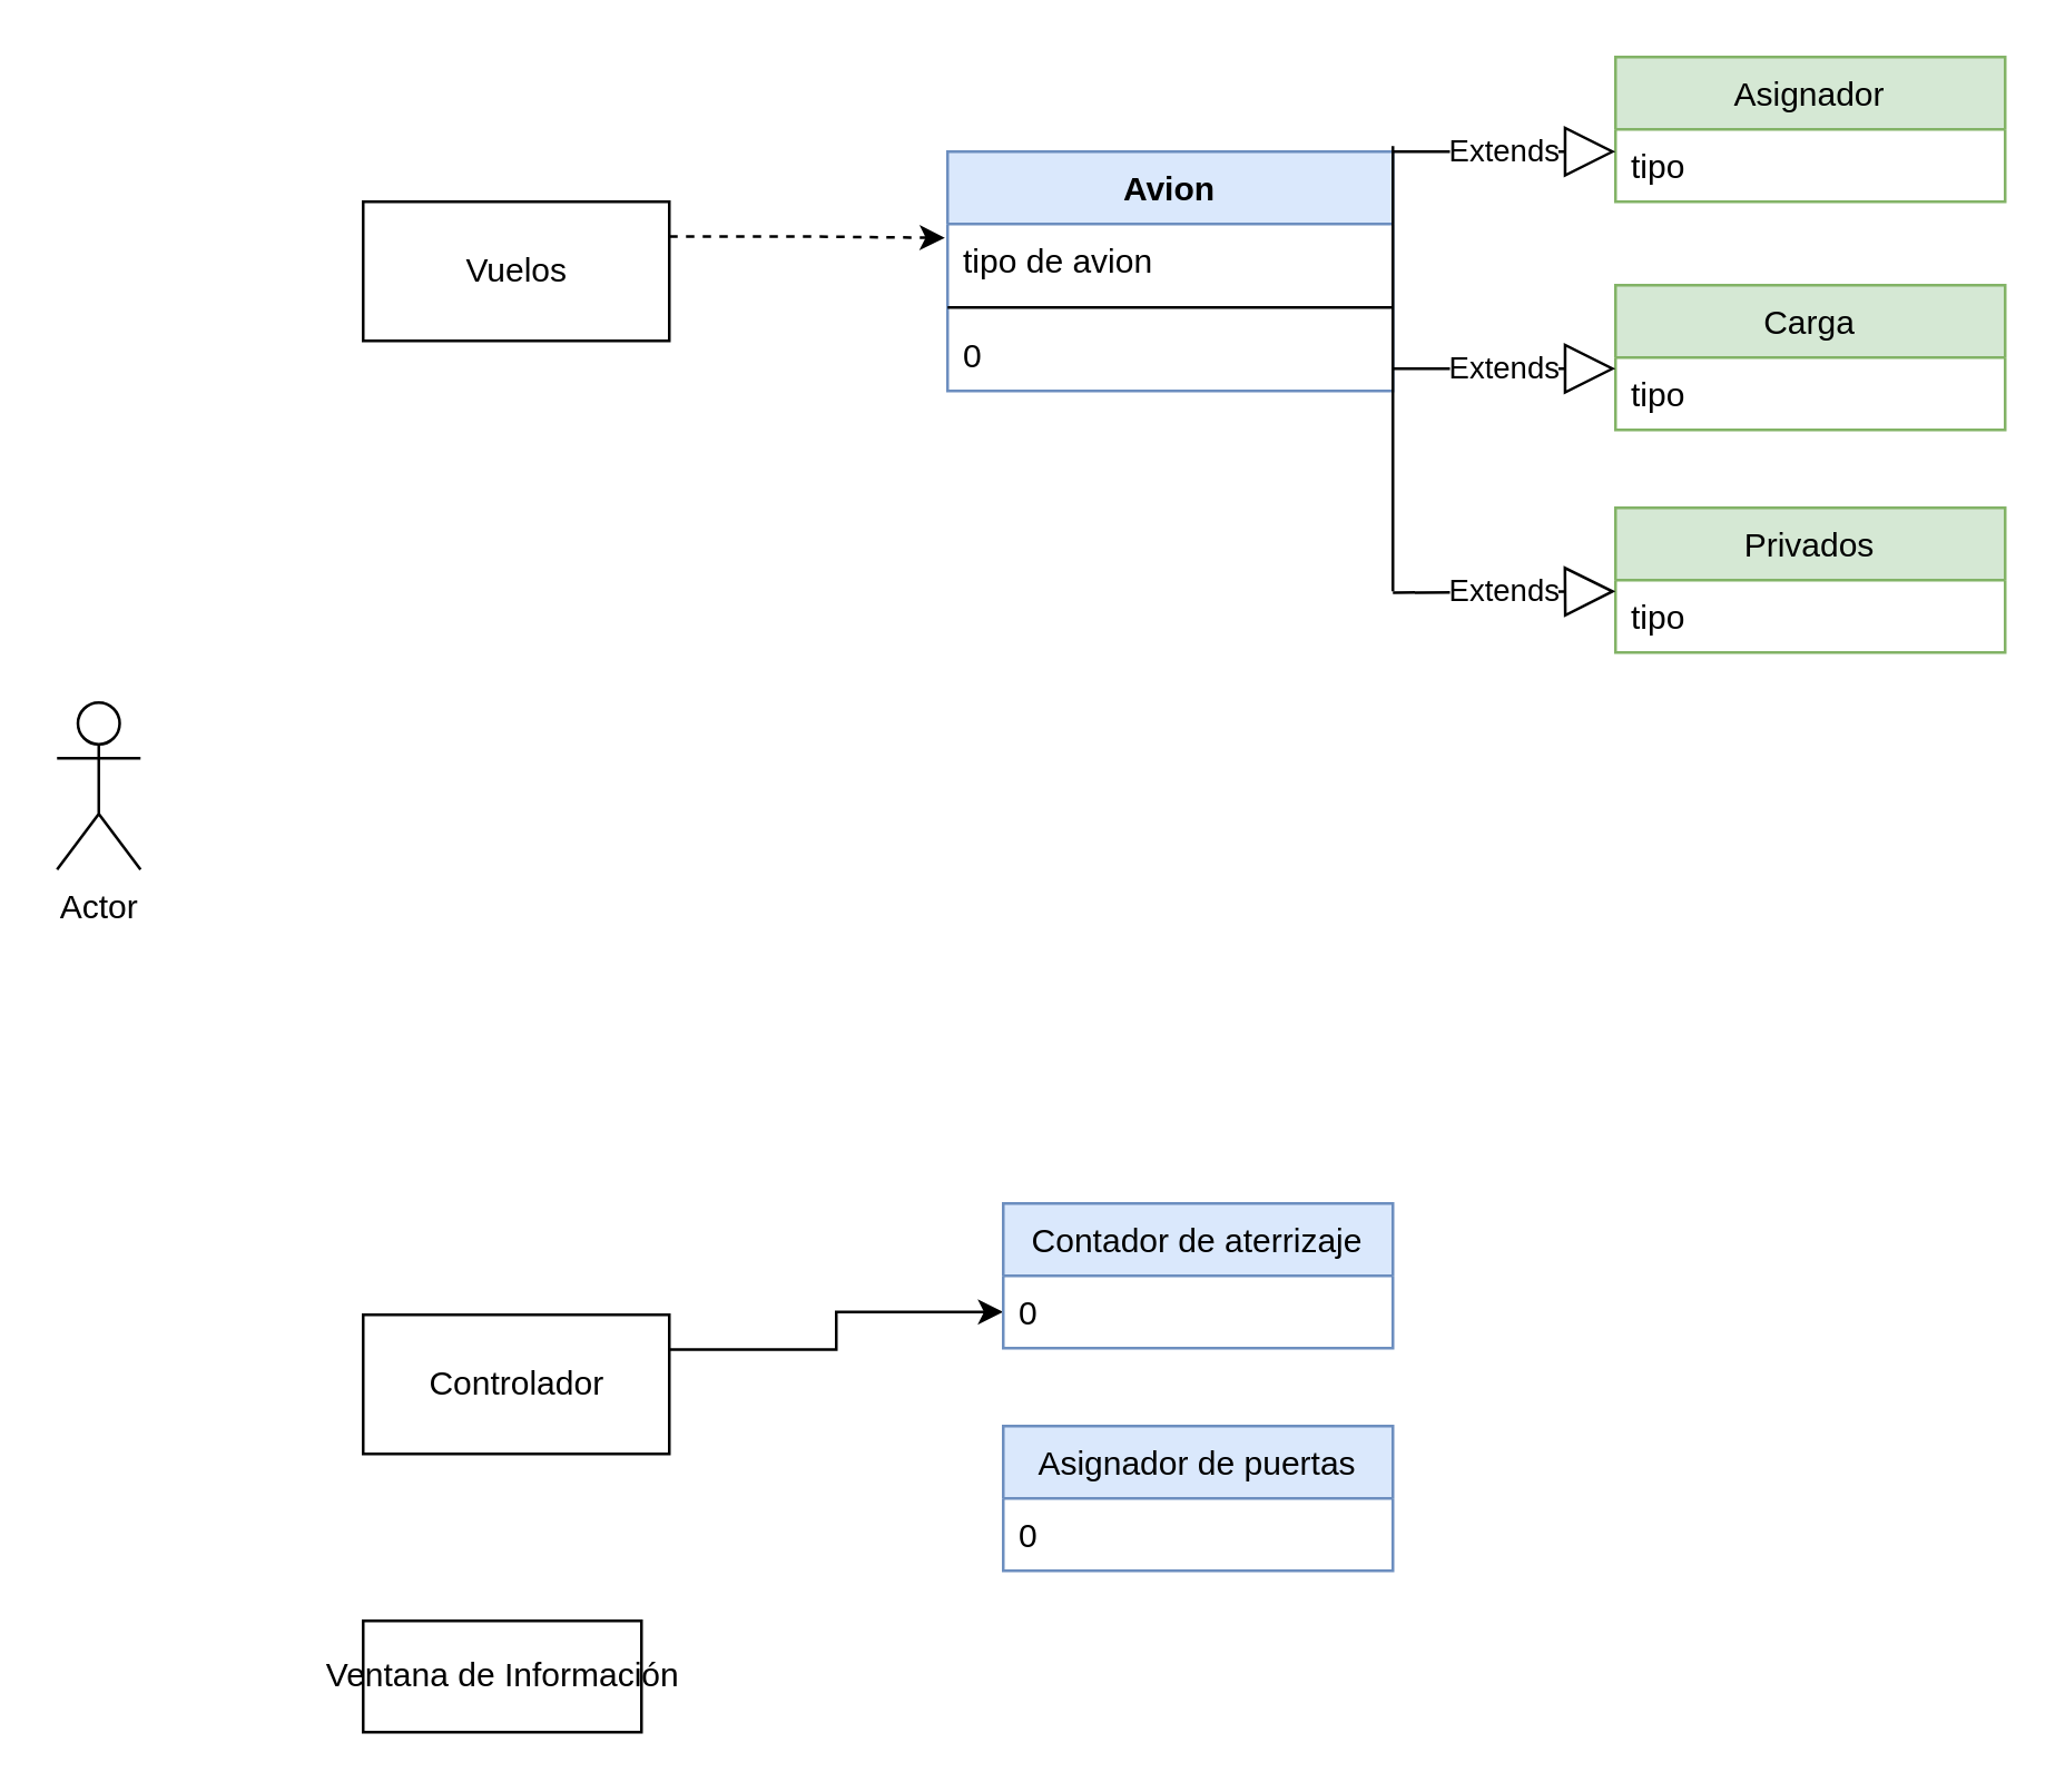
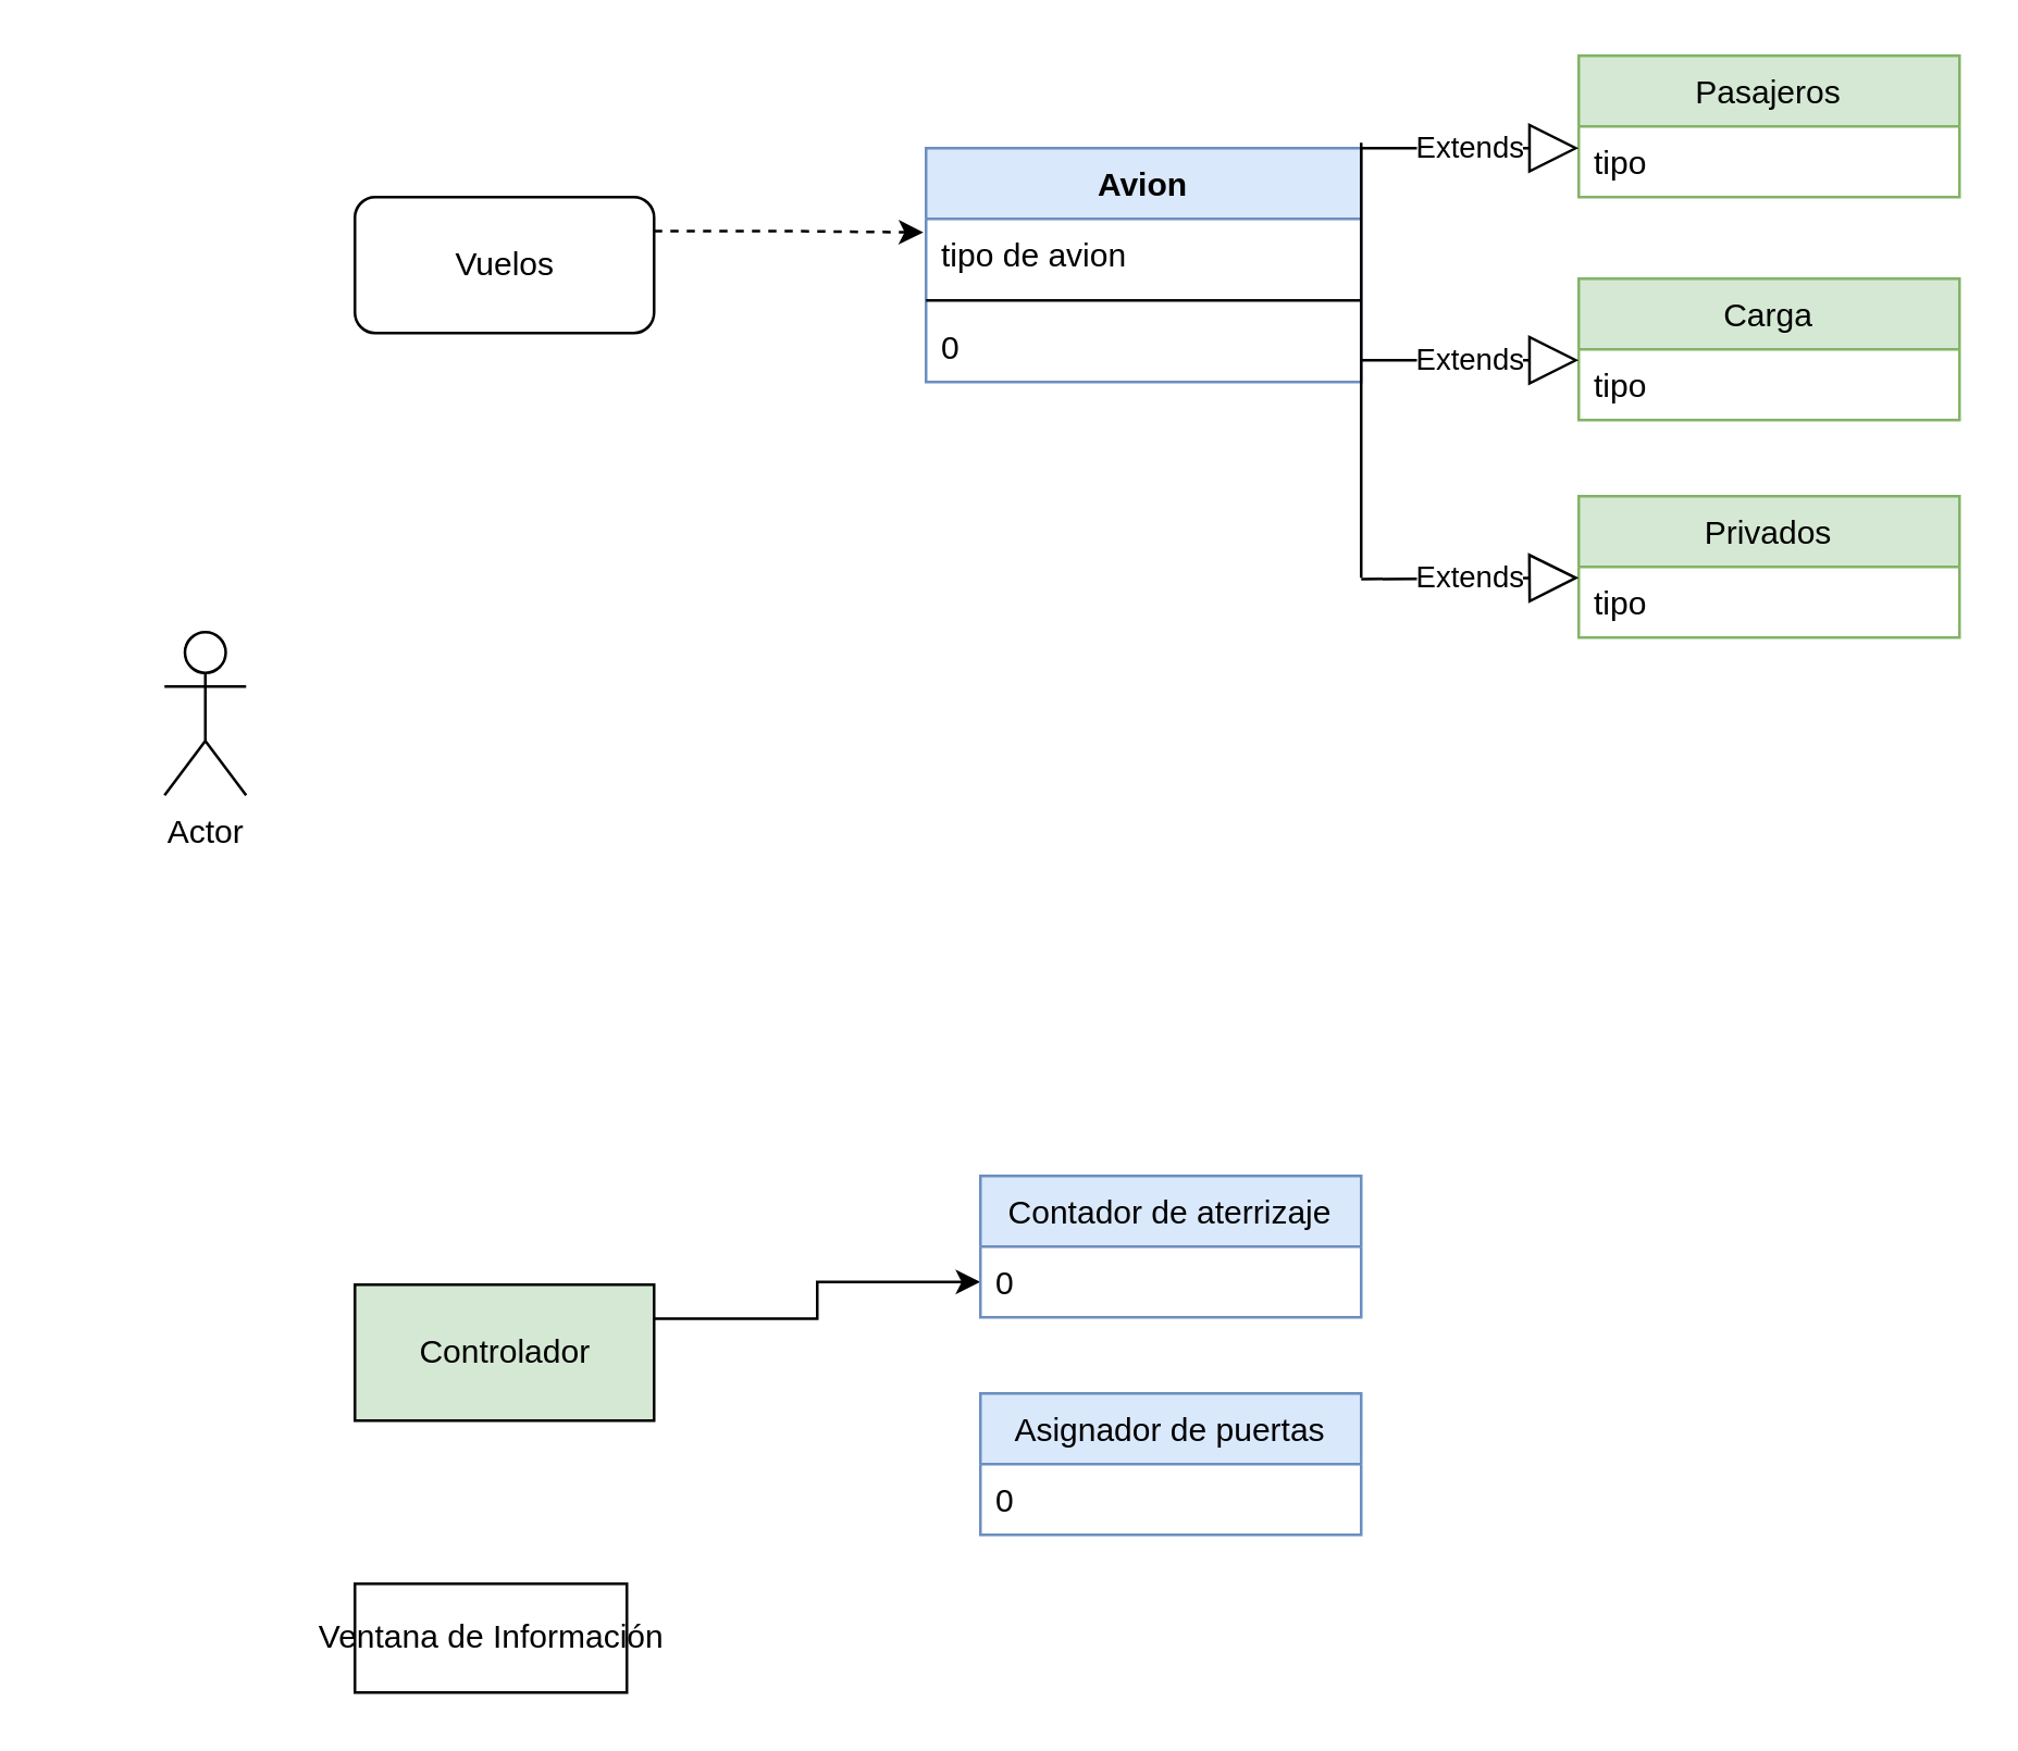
  <mxCell id="0" />
  <mxCell id="1" parent="0" />
- <mxCell id="2" value="Actor" style="shape=umlActor;verticalLabelPosition=bottom;verticalAlign=top;html=1;" vertex="1" parent="1"><mxGeometry x="20" y="252" width="30" height="60" as="geometry" /></mxCell>
+ <mxCell id="2" value="Actor" style="shape=umlActor;verticalLabelPosition=bottom;verticalAlign=top;html=1;" vertex="1" parent="1"><mxGeometry x="60" y="232" width="30" height="60" as="geometry" /></mxCell>
  <mxCell id="3" style="edgeStyle=orthogonalEdgeStyle;rounded=0;orthogonalLoop=1;jettySize=auto;html=1;exitX=1;exitY=0.25;exitDx=0;exitDy=0;entryX=-0.006;entryY=0.192;entryDx=0;entryDy=0;entryPerimeter=0;dashed=1;" edge="1" parent="1" source="4" target="9"><mxGeometry relative="1" as="geometry" /></mxCell>
- <mxCell id="4" value="Vuelos" style="html=1;" vertex="1" parent="1"><mxGeometry x="130" y="72" width="110" height="50" as="geometry" /></mxCell>
+ <mxCell id="4" value="Vuelos" style="html=1;rounded=1;" vertex="1" parent="1"><mxGeometry x="130" y="72" width="110" height="50" as="geometry" /></mxCell>
  <mxCell id="5" style="edgeStyle=orthogonalEdgeStyle;rounded=0;orthogonalLoop=1;jettySize=auto;html=1;exitX=1;exitY=0.25;exitDx=0;exitDy=0;entryX=0;entryY=0.5;entryDx=0;entryDy=0;" edge="1" parent="1" source="6" target="23"><mxGeometry relative="1" as="geometry"><mxPoint x="330" y="485" as="targetPoint" /></mxGeometry></mxCell>
- <mxCell id="6" value="Controlador" style="html=1;" vertex="1" parent="1"><mxGeometry x="130" y="472" width="110" height="50" as="geometry" /></mxCell>
+ <mxCell id="6" value="Controlador" style="html=1;fillColor=#d5e8d4;" vertex="1" parent="1"><mxGeometry x="130" y="472" width="110" height="50" as="geometry" /></mxCell>
  <mxCell id="7" value="Ventana de Información" style="html=1;" vertex="1" parent="1"><mxGeometry x="130" y="582" width="100" height="40" as="geometry" /></mxCell>
  <mxCell id="8" value="Avion" style="swimlane;fontStyle=1;align=center;verticalAlign=top;childLayout=stackLayout;horizontal=1;startSize=26;horizontalStack=0;resizeParent=1;resizeParentMax=0;resizeLast=0;collapsible=1;marginBottom=0;fillColor=#dae8fc;strokeColor=#6c8ebf;" vertex="1" parent="1"><mxGeometry x="340" y="54" width="160" height="86" as="geometry" /></mxCell>
  <mxCell id="9" value="tipo de avion" style="text;strokeColor=none;fillColor=none;align=left;verticalAlign=top;spacingLeft=4;spacingRight=4;overflow=hidden;rotatable=0;points=[[0,0.5],[1,0.5]];portConstraint=eastwest;" vertex="1" parent="8"><mxGeometry y="26" width="160" height="26" as="geometry" /></mxCell>
  <mxCell id="10" value="" style="line;strokeWidth=1;fillColor=none;align=left;verticalAlign=middle;spacingTop=-1;spacingLeft=3;spacingRight=3;rotatable=0;labelPosition=right;points=[];portConstraint=eastwest;" vertex="1" parent="8"><mxGeometry y="52" width="160" height="8" as="geometry" /></mxCell>
  <mxCell id="11" value="0" style="text;strokeColor=none;fillColor=none;align=left;verticalAlign=top;spacingLeft=4;spacingRight=4;overflow=hidden;rotatable=0;points=[[0,0.5],[1,0.5]];portConstraint=eastwest;" vertex="1" parent="8"><mxGeometry y="60" width="160" height="26" as="geometry" /></mxCell>
  <mxCell id="12" value="Carga" style="swimlane;fontStyle=0;childLayout=stackLayout;horizontal=1;startSize=26;fillColor=#d5e8d4;horizontalStack=0;resizeParent=1;resizeParentMax=0;resizeLast=0;collapsible=1;marginBottom=0;strokeColor=#82b366;" vertex="1" parent="1"><mxGeometry x="580" y="102" width="140" height="52" as="geometry" /></mxCell>
  <mxCell id="13" value="tipo" style="text;strokeColor=none;fillColor=none;align=left;verticalAlign=top;spacingLeft=4;spacingRight=4;overflow=hidden;rotatable=0;points=[[0,0.5],[1,0.5]];portConstraint=eastwest;" vertex="1" parent="12"><mxGeometry y="26" width="140" height="26" as="geometry" /></mxCell>
- <mxCell id="14" value="Asignador" style="swimlane;fontStyle=0;childLayout=stackLayout;horizontal=1;startSize=26;fillColor=#d5e8d4;horizontalStack=0;resizeParent=1;resizeParentMax=0;resizeLast=0;collapsible=1;marginBottom=0;strokeColor=#82b366;" vertex="1" parent="1"><mxGeometry x="580" y="20" width="140" height="52" as="geometry" /></mxCell>
+ <mxCell id="14" value="Pasajeros" style="swimlane;fontStyle=0;childLayout=stackLayout;horizontal=1;startSize=26;fillColor=#d5e8d4;horizontalStack=0;resizeParent=1;resizeParentMax=0;resizeLast=0;collapsible=1;marginBottom=0;strokeColor=#82b366;" vertex="1" parent="1"><mxGeometry x="580" y="20" width="140" height="52" as="geometry" /></mxCell>
  <mxCell id="15" value="tipo" style="text;strokeColor=none;fillColor=none;align=left;verticalAlign=top;spacingLeft=4;spacingRight=4;overflow=hidden;rotatable=0;points=[[0,0.5],[1,0.5]];portConstraint=eastwest;" vertex="1" parent="14"><mxGeometry y="26" width="140" height="26" as="geometry" /></mxCell>
  <mxCell id="16" value="Privados" style="swimlane;fontStyle=0;childLayout=stackLayout;horizontal=1;startSize=26;fillColor=#d5e8d4;horizontalStack=0;resizeParent=1;resizeParentMax=0;resizeLast=0;collapsible=1;marginBottom=0;strokeColor=#82b366;" vertex="1" parent="1"><mxGeometry x="580" y="182" width="140" height="52" as="geometry" /></mxCell>
  <mxCell id="17" value="tipo" style="text;strokeColor=none;fillColor=none;align=left;verticalAlign=top;spacingLeft=4;spacingRight=4;overflow=hidden;rotatable=0;points=[[0,0.5],[1,0.5]];portConstraint=eastwest;" vertex="1" parent="16"><mxGeometry y="26" width="140" height="26" as="geometry" /></mxCell>
  <mxCell id="18" value="Extends" style="endArrow=block;endSize=16;endFill=0;html=1;exitX=1;exitY=0;exitDx=0;exitDy=0;" edge="1" parent="1" source="8"><mxGeometry width="160" relative="1" as="geometry"><mxPoint x="510" y="54" as="sourcePoint" /><mxPoint x="580" y="54" as="targetPoint" /><Array as="points"><mxPoint x="554" y="54" /></Array></mxGeometry></mxCell>
  <mxCell id="19" value="Extends" style="endArrow=block;endSize=16;endFill=0;html=1;" edge="1" parent="1"><mxGeometry width="160" relative="1" as="geometry"><mxPoint x="500" y="212.5" as="sourcePoint" /><mxPoint x="580" y="212" as="targetPoint" /></mxGeometry></mxCell>
  <mxCell id="20" value="Extends" style="endArrow=block;endSize=16;endFill=0;html=1;" edge="1" parent="1"><mxGeometry width="160" relative="1" as="geometry"><mxPoint x="500" y="132" as="sourcePoint" /><mxPoint x="580" y="132" as="targetPoint" /></mxGeometry></mxCell>
  <mxCell id="21" value="" style="endArrow=none;html=1;" edge="1" parent="1"><mxGeometry width="50" height="50" relative="1" as="geometry"><mxPoint x="500" y="52" as="sourcePoint" /><mxPoint x="500" y="212" as="targetPoint" /></mxGeometry></mxCell>
  <mxCell id="22" value="Contador de aterrizaje" style="swimlane;fontStyle=0;childLayout=stackLayout;horizontal=1;startSize=26;fillColor=#dae8fc;horizontalStack=0;resizeParent=1;resizeParentMax=0;resizeLast=0;collapsible=1;marginBottom=0;strokeColor=#6c8ebf;" vertex="1" parent="1"><mxGeometry x="360" y="432" width="140" height="52" as="geometry" /></mxCell>
  <mxCell id="23" value="0" style="text;strokeColor=none;fillColor=none;align=left;verticalAlign=top;spacingLeft=4;spacingRight=4;overflow=hidden;rotatable=0;points=[[0,0.5],[1,0.5]];portConstraint=eastwest;" vertex="1" parent="22"><mxGeometry y="26" width="140" height="26" as="geometry" /></mxCell>
  <mxCell id="24" value="Asignador de puertas" style="swimlane;fontStyle=0;childLayout=stackLayout;horizontal=1;startSize=26;fillColor=#dae8fc;horizontalStack=0;resizeParent=1;resizeParentMax=0;resizeLast=0;collapsible=1;marginBottom=0;strokeColor=#6c8ebf;" vertex="1" parent="1"><mxGeometry x="360" y="512" width="140" height="52" as="geometry" /></mxCell>
  <mxCell id="25" value="0" style="text;strokeColor=none;fillColor=none;align=left;verticalAlign=top;spacingLeft=4;spacingRight=4;overflow=hidden;rotatable=0;points=[[0,0.5],[1,0.5]];portConstraint=eastwest;" vertex="1" parent="24"><mxGeometry y="26" width="140" height="26" as="geometry" /></mxCell>
